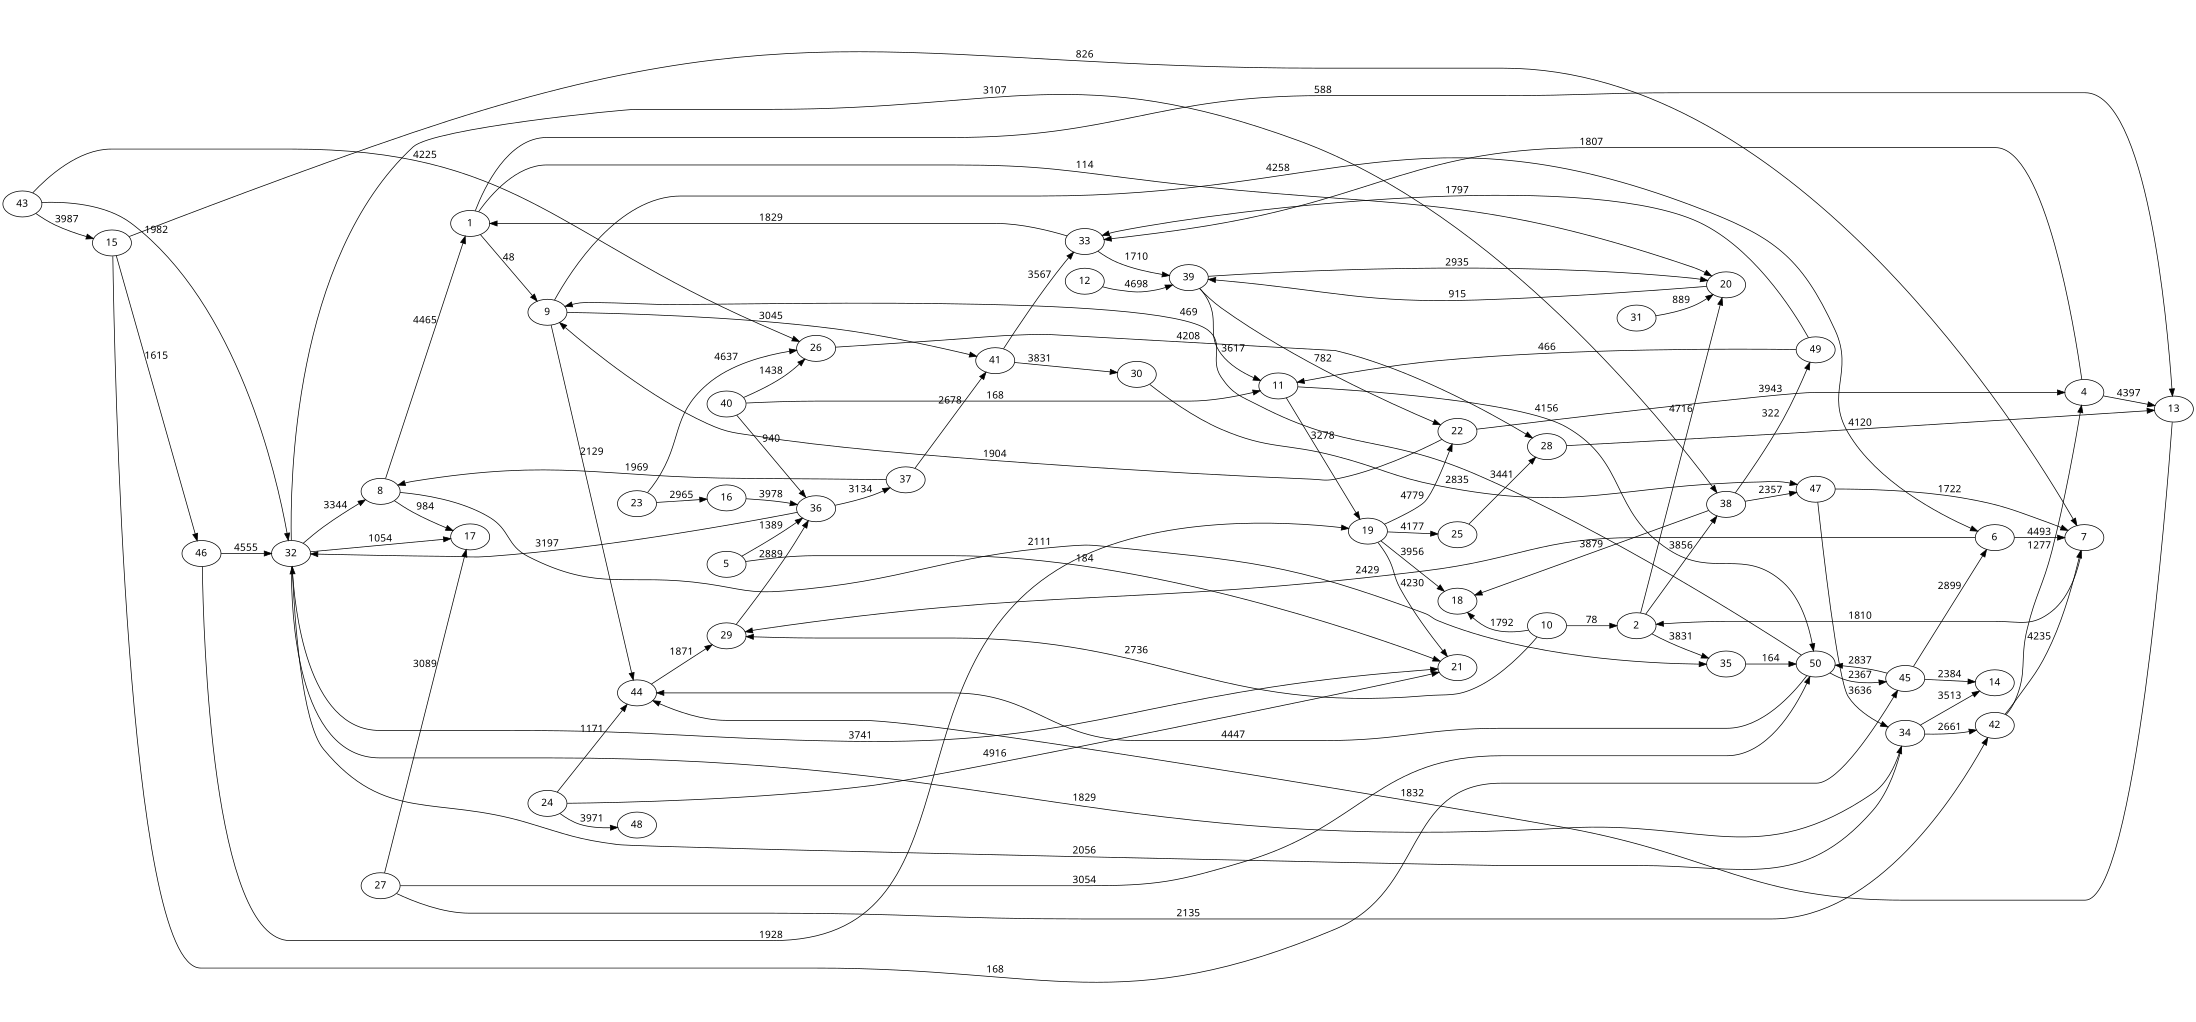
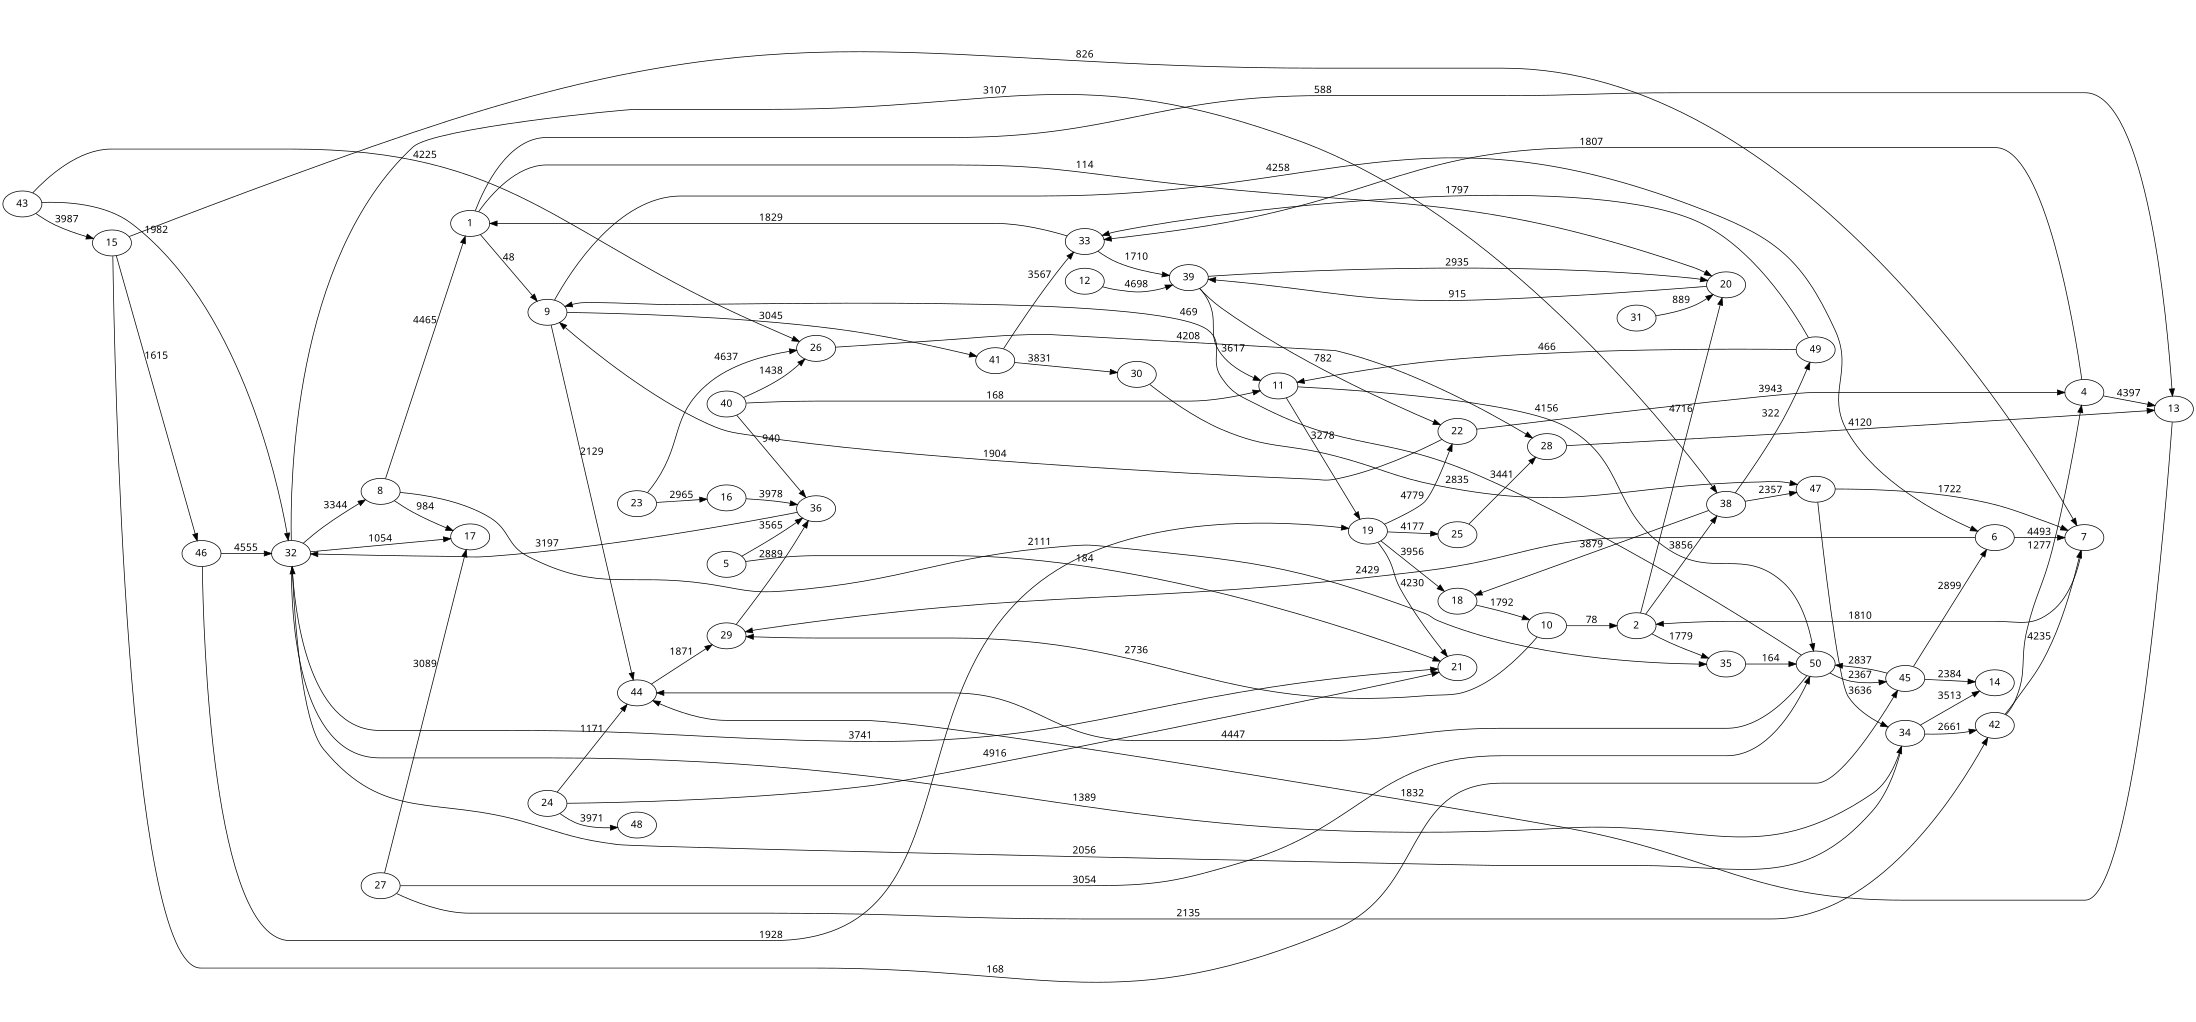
  strict digraph {
    fontname="Noto Sans"
    rankdir=LR
    node [fontname="Noto Sans"]
    edge [fontname="Noto Sans"]
    46
    32
    19
    8
    38
    21
    17
    34
    18
    22
    25
    1
    35
    49
    47
    42
    14
    10
    9
    4
    28
    13
    20
    50
    33
    11
    7
    29
    2
    44
    41
    6
    39
    45
    30
    36
-   37
    43
    15
    26
    23
    16
    27
    40
    24
    48
    12
    31
    5
    46 -> 32 [label=4555]
    46 -> 19 [label=1928]
    32 -> 8 [label=3344]
    32 -> 38 [label=3107]
    32 -> 21 [label=3741]
    32 -> 17 [label=1054]
-   32 -> 34 [label=1829]
+   32 -> 34 [label=1389]
    19 -> 21 [label=4230]
    19 -> 18 [label=3956]
    19 -> 22 [label=4779]
    19 -> 25 [label=4177]
    8 -> 17 [label=984]
    8 -> 1 [label=4465]
    8 -> 35 [label=2111]
    38 -> 18 [label=3879]
    38 -> 49 [label=322]
    38 -> 47 [label=2357]
    34 -> 32 [label=2056]
    34 -> 42 [label=2661]
    34 -> 14 [label=3513]
-   10 -> 18 [label=1792]
+   18 -> 10 [label=1792]
    22 -> 9 [label=1904]
    22 -> 4 [label=3943]
    25 -> 28 [label=3441]
    1 -> 9 [label=48]
    1 -> 13 [label=588]
    1 -> 20 [label=114]
    35 -> 50 [label=164]
    49 -> 33 [label=1797]
    49 -> 11 [label=466]
    47 -> 34 [label=3636]
    47 -> 7 [label=1722]
    42 -> 4 [label=1277]
    42 -> 7 [label=4235]
    10 -> 29 [label=2736]
    10 -> 2 [label=78]
    9 -> 44 [label=2129]
    9 -> 41 [label=3045]
    9 -> 6 [label=4258]
    4 -> 13 [label=4397]
    4 -> 33 [label=1807]
    28 -> 13 [label=4120]
    13 -> 44 [label=1832]
    20 -> 39 [label=915]
    50 -> 9 [label=469]
    50 -> 44 [label=4447]
    50 -> 45 [label=2367]
    33 -> 1 [label=1829]
    33 -> 39 [label=1710]
    11 -> 19 [label=3278]
    11 -> 50 [label=4156]
    7 -> 2 [label=1810]
    29 -> 36 [label=2889]
    2 -> 38 [label=3856]
-   2 -> 35 [label=3831]
+   2 -> 35 [label=1779]
    2 -> 20 [label=4716]
    44 -> 29 [label=1871]
    41 -> 33 [label=3567]
    41 -> 30 [label=3831]
    6 -> 7 [label=4493]
    6 -> 29 [label=2429]
    39 -> 22 [label=782]
    39 -> 20 [label=2935]
    39 -> 11 [label=3617]
    45 -> 14 [label=2384]
    45 -> 50 [label=2837]
    45 -> 6 [label=2899]
    30 -> 47 [label=2835]
    36 -> 32 [label=3197]
-   36 -> 37 [label=3134]
-   37 -> 8 [label=1969]
-   37 -> 41 [label=2678]
    43 -> 32 [label=1982]
    43 -> 15 [label=3987]
    43 -> 26 [label=4225]
    15 -> 46 [label=1615]
    15 -> 7 [label=826]
    15 -> 45 [label=168]
    26 -> 28 [label=4208]
    23 -> 26 [label=4637]
    23 -> 16 [label=2965]
    16 -> 36 [label=3978]
    27 -> 17 [label=3089]
    27 -> 42 [label=2135]
    27 -> 50 [label=3054]
    40 -> 11 [label=168]
    40 -> 36 [label=940]
    40 -> 26 [label=1438]
    24 -> 21 [label=4916]
    24 -> 44 [label=1171]
    24 -> 48 [label=3971]
    12 -> 39 [label=4698]
    31 -> 20 [label=889]
    5 -> 21 [label=184]
-   5 -> 36 [label=1389]
+   5 -> 36 [label=3565]
  }
